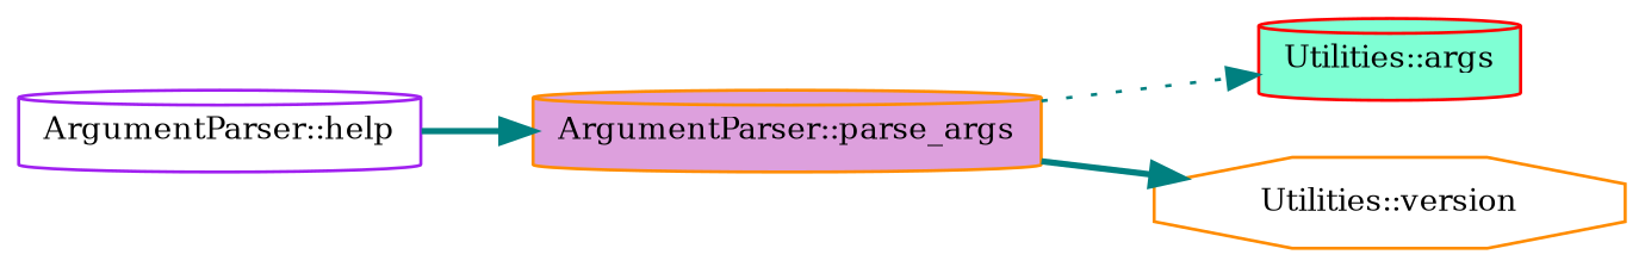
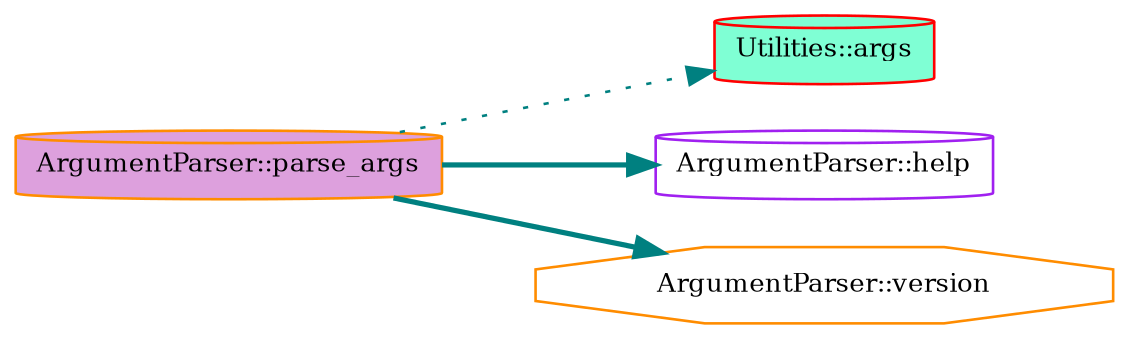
  digraph {
    fontname="DejaVu Serif"
    rankdir=LR
    node [color=darkorange fillcolor=white fontname="DejaVu Serif" fontsize=10 shape=cylinder style=filled]
    edge [color=teal fontname="DejaVu Serif" fontsize=10 labelfontname=Helvetica labelfontsize=10 style=bold]
    n1 [fillcolor=plum fontcolor=black height=0.2 label="ArgumentParser::parse_args" width=0.4]
    n2 [color=red fillcolor=aquamarine height=0.2 label="Utilities::args" width=0.4]
    n3 [color=purple height=0.2 label="ArgumentParser::help" width=0.4]
-   n4 [height=0.2 label="Utilities::version" shape=octagon width=0.4]
+   n4 [height=0.2 label="ArgumentParser::version" shape=octagon width=0.4]
    n1 -> n2 [style=dotted]
-   n3 -> n1
+   n1 -> n3
    n1 -> n4
  }
